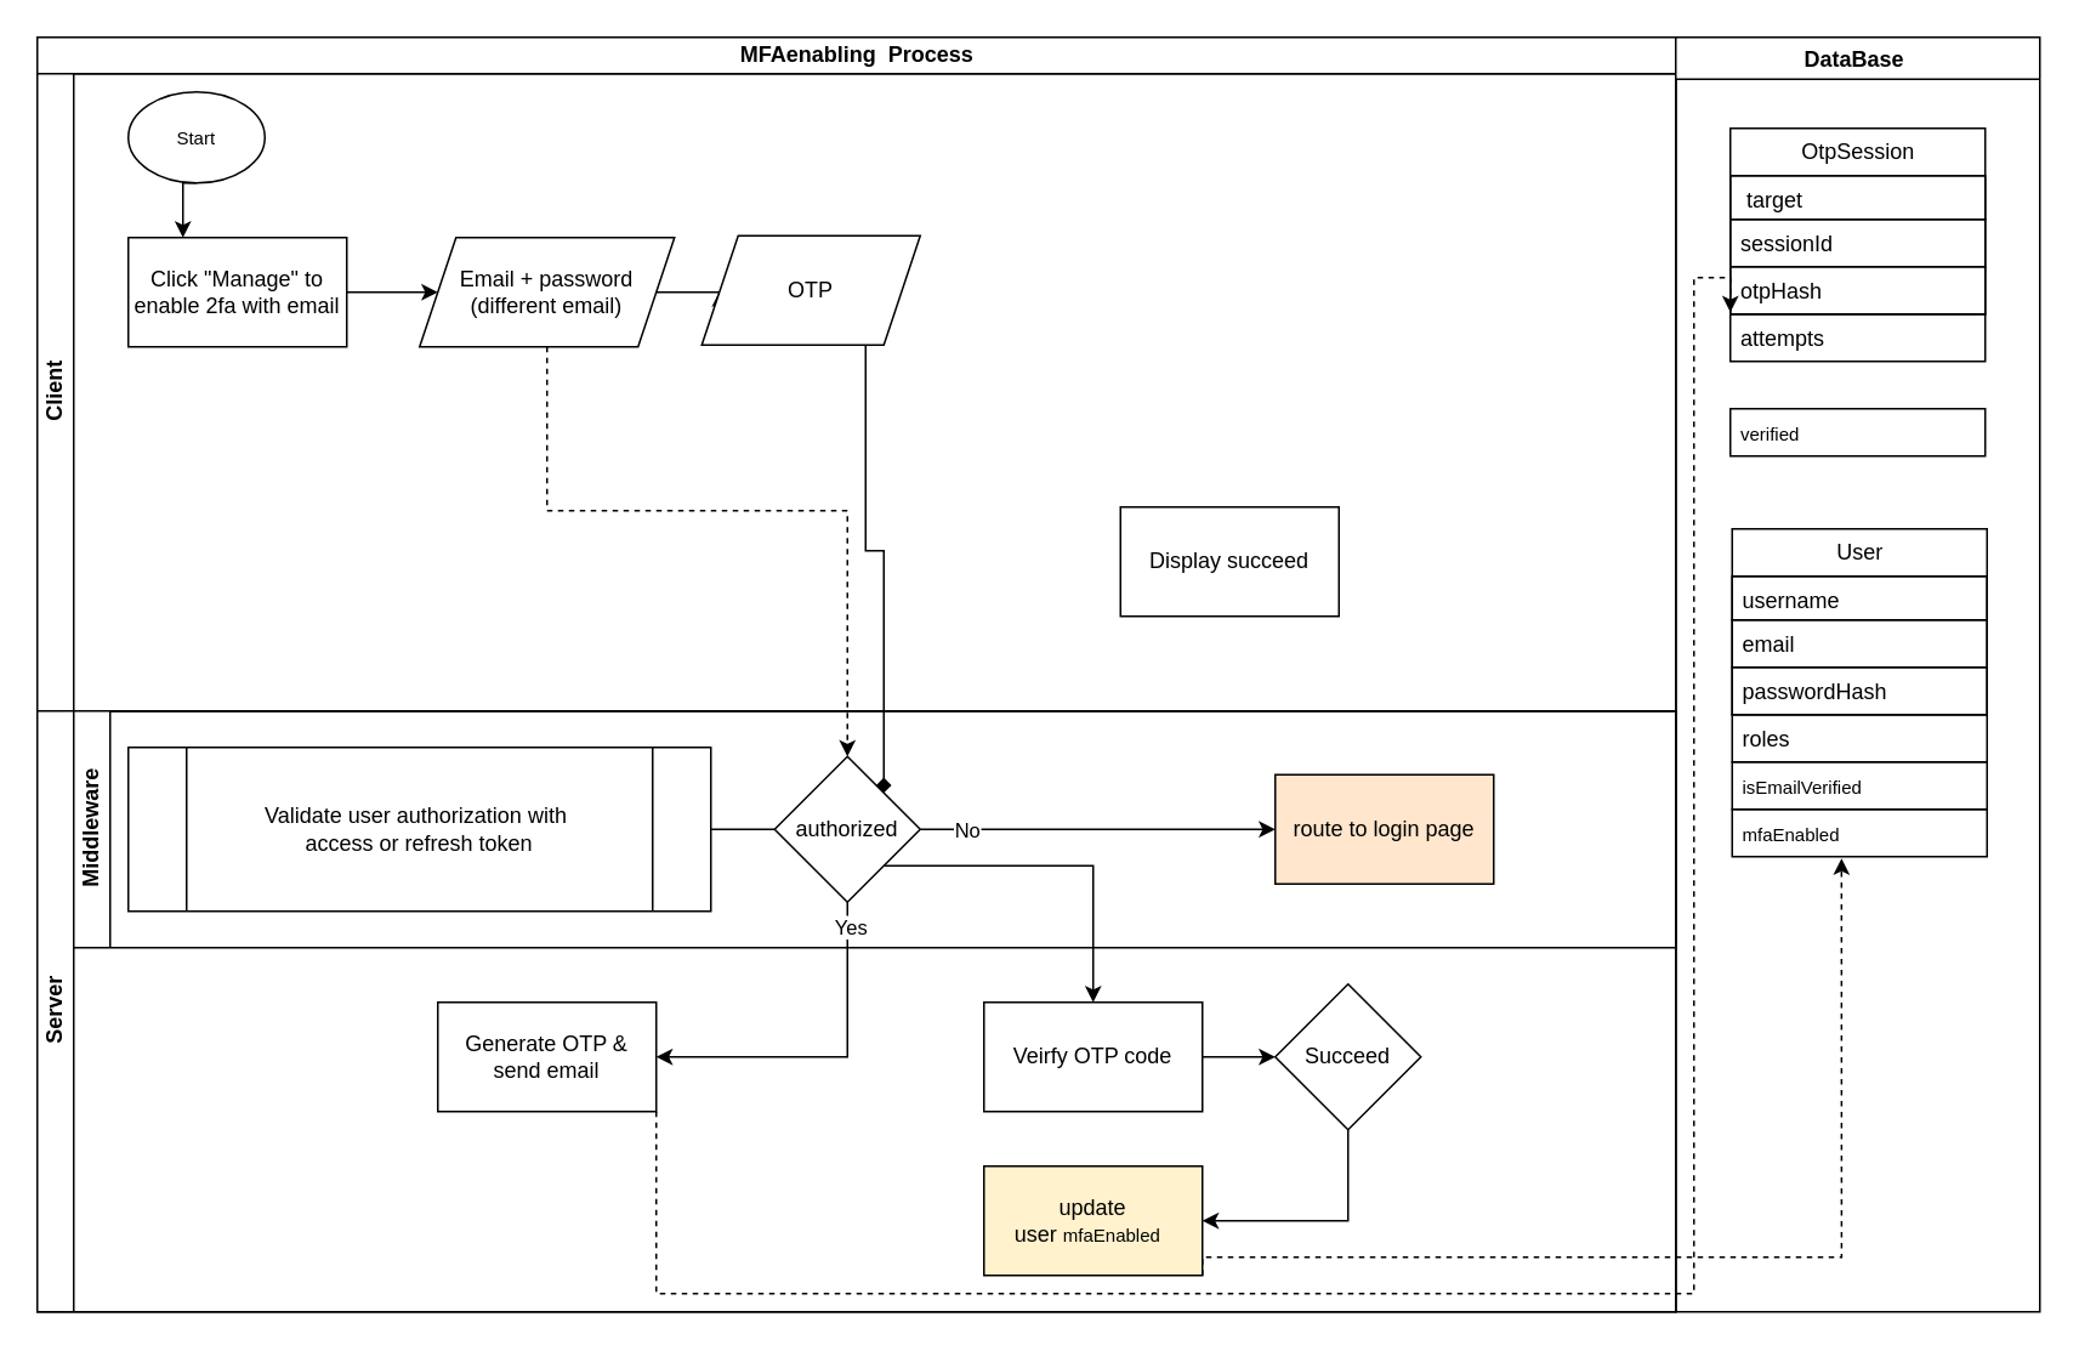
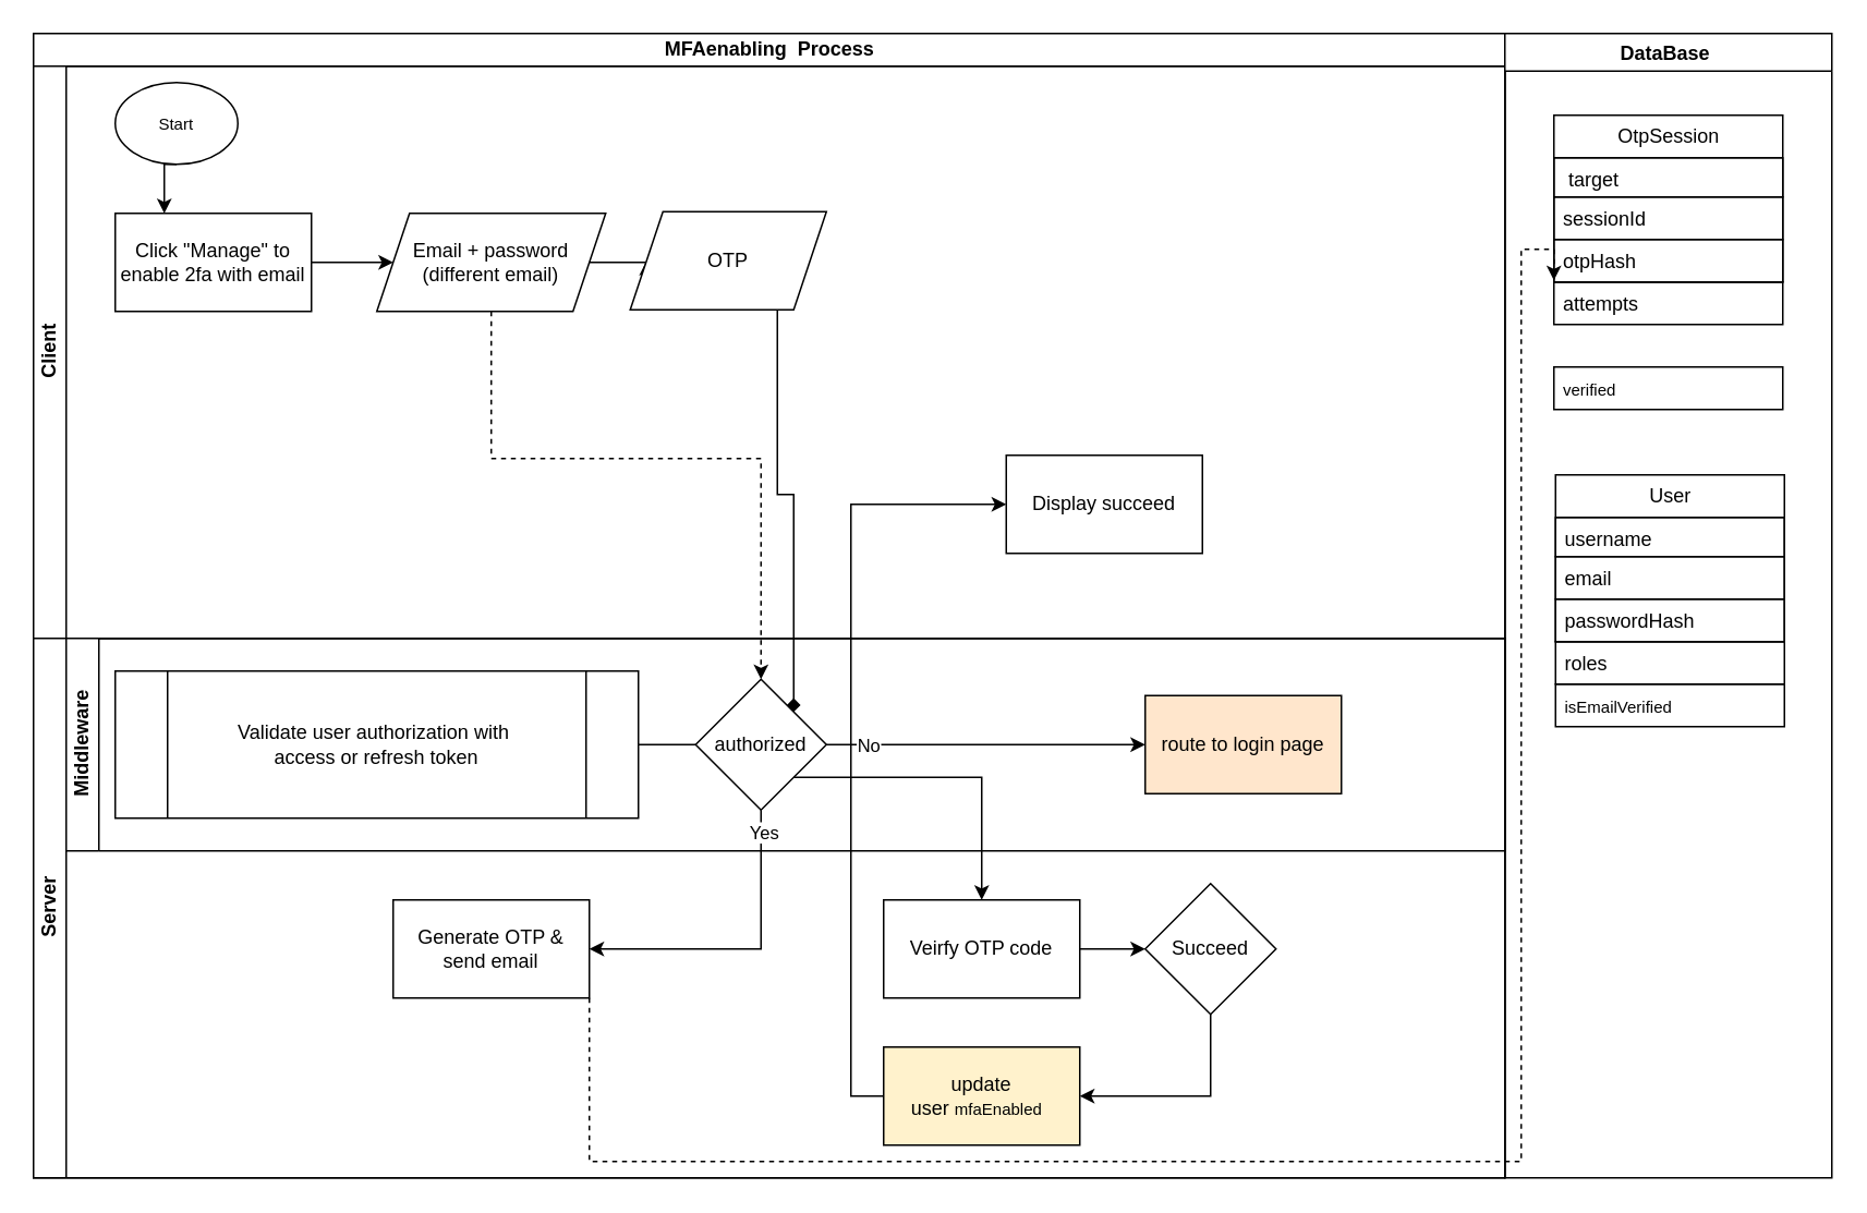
  <mxCell id="0" />
  <mxCell id="1" parent="0" />
  <mxCell id="2" value="MFAenabling&amp;nbsp; Process" style="swimlane;childLayout=stackLayout;resizeParent=1;resizeParentMax=0;horizontal=1;startSize=20;horizontalStack=0;html=1;" vertex="1" parent="1"><mxGeometry x="20" y="20" width="900" height="700" as="geometry" /></mxCell>
  <mxCell id="3" value="Client" style="swimlane;startSize=20;horizontal=0;html=1;" vertex="1" parent="2"><mxGeometry y="20" width="900" height="350" as="geometry" /></mxCell>
  <mxCell id="4" style="edgeStyle=orthogonalEdgeStyle;rounded=0;orthogonalLoop=1;jettySize=auto;html=1;exitX=0.5;exitY=1;exitDx=0;exitDy=0;entryX=0.25;entryY=0;entryDx=0;entryDy=0;" edge="1" parent="3" source="5" target="7"><mxGeometry relative="1" as="geometry" /></mxCell>
  <mxCell id="5" value="&lt;font style=&quot;font-size: 10px;&quot;&gt;Start&lt;/font&gt;" style="ellipse;whiteSpace=wrap;html=1;" vertex="1" parent="3"><mxGeometry x="50" y="10" width="75" height="50" as="geometry" /></mxCell>
  <mxCell id="6" style="edgeStyle=orthogonalEdgeStyle;rounded=0;orthogonalLoop=1;jettySize=auto;html=1;exitX=1;exitY=0.5;exitDx=0;exitDy=0;entryX=0;entryY=0.5;entryDx=0;entryDy=0;" edge="1" parent="3" source="7" target="9"><mxGeometry relative="1" as="geometry" /></mxCell>
  <mxCell id="7" value="Click &quot;Manage&quot; to enable 2fa with email" style="rounded=0;whiteSpace=wrap;html=1;" vertex="1" parent="3"><mxGeometry x="50" y="90" width="120" height="60" as="geometry" /></mxCell>
  <mxCell id="8" style="edgeStyle=orthogonalEdgeStyle;rounded=0;orthogonalLoop=1;jettySize=auto;html=1;exitX=1;exitY=0.5;exitDx=0;exitDy=0;entryX=0;entryY=0.5;entryDx=0;entryDy=0;" edge="1" parent="3" source="9" target="10"><mxGeometry relative="1" as="geometry" /></mxCell>
  <mxCell id="9" value="Email + password&lt;div&gt;(different email)&lt;/div&gt;" style="shape=parallelogram;perimeter=parallelogramPerimeter;whiteSpace=wrap;html=1;fixedSize=1;" vertex="1" parent="3"><mxGeometry x="210" y="90" width="140" height="60" as="geometry" /></mxCell>
  <mxCell id="10" value="OTP" style="shape=parallelogram;perimeter=parallelogramPerimeter;whiteSpace=wrap;html=1;fixedSize=1;" vertex="1" parent="3"><mxGeometry x="365" y="89" width="120" height="60" as="geometry" /></mxCell>
  <mxCell id="11" value="Display succeed" style="rounded=0;whiteSpace=wrap;html=1;" vertex="1" parent="3"><mxGeometry x="595" y="238" width="120" height="60" as="geometry" /></mxCell>
  <mxCell id="12" value="Server" style="swimlane;startSize=20;horizontal=0;html=1;" vertex="1" parent="2"><mxGeometry y="370" width="900" height="330" as="geometry" /></mxCell>
  <mxCell id="13" value="Middleware" style="swimlane;startSize=20;horizontal=0;html=1;" vertex="1" parent="12"><mxGeometry x="20" width="880" height="130" as="geometry" /></mxCell>
  <mxCell id="14" style="edgeStyle=orthogonalEdgeStyle;rounded=0;orthogonalLoop=1;jettySize=auto;html=1;exitX=1;exitY=0.5;exitDx=0;exitDy=0;entryX=0;entryY=0.5;entryDx=0;entryDy=0;endArrow=none;startFill=0;" edge="1" parent="13" source="15" target="18"><mxGeometry relative="1" as="geometry" /></mxCell>
  <mxCell id="15" value="Validate user authorization with&amp;nbsp;&lt;div&gt;access or refresh token&lt;/div&gt;" style="shape=process;whiteSpace=wrap;html=1;backgroundOutline=1;" vertex="1" parent="13"><mxGeometry x="30" y="20" width="320" height="90" as="geometry" /></mxCell>
  <mxCell id="16" style="edgeStyle=orthogonalEdgeStyle;rounded=0;orthogonalLoop=1;jettySize=auto;html=1;exitX=1;exitY=0.5;exitDx=0;exitDy=0;entryX=0;entryY=0.5;entryDx=0;entryDy=0;" edge="1" parent="13" source="18" target="19"><mxGeometry relative="1" as="geometry"><mxPoint x="660" y="65" as="targetPoint" /></mxGeometry></mxCell>
  <mxCell id="17" value="No" style="edgeLabel;html=1;align=center;verticalAlign=middle;resizable=0;points=[];" vertex="1" connectable="0" parent="16"><mxGeometry x="-0.744" relative="1" as="geometry"><mxPoint as="offset" /></mxGeometry></mxCell>
  <mxCell id="18" value="authorized" style="rhombus;whiteSpace=wrap;html=1;" vertex="1" parent="13"><mxGeometry x="385" y="25" width="80" height="80" as="geometry" /></mxCell>
  <mxCell id="19" value="route to login page" style="rounded=0;whiteSpace=wrap;html=1;fillColor=#ffe6cc;" vertex="1" parent="13"><mxGeometry x="660" y="35" width="120" height="60" as="geometry" /></mxCell>
  <mxCell id="20" value="Generate OTP &amp;amp; send email" style="rounded=0;whiteSpace=wrap;html=1;" vertex="1" parent="12"><mxGeometry x="220" y="160" width="120" height="60" as="geometry" /></mxCell>
  <mxCell id="21" style="edgeStyle=orthogonalEdgeStyle;rounded=0;orthogonalLoop=1;jettySize=auto;html=1;exitX=0.5;exitY=1;exitDx=0;exitDy=0;entryX=1;entryY=0.5;entryDx=0;entryDy=0;strokeColor=light-dark(#000000,#00E9FF);" edge="1" parent="12" source="18" target="20"><mxGeometry relative="1" as="geometry" /></mxCell>
  <mxCell id="22" value="Yes" style="edgeLabel;html=1;align=center;verticalAlign=middle;resizable=0;points=[];" vertex="1" connectable="0" parent="21"><mxGeometry x="-0.863" y="1" relative="1" as="geometry"><mxPoint as="offset" /></mxGeometry></mxCell>
  <mxCell id="23" style="edgeStyle=orthogonalEdgeStyle;rounded=0;orthogonalLoop=1;jettySize=auto;html=1;exitX=1;exitY=0.5;exitDx=0;exitDy=0;entryX=0;entryY=0.5;entryDx=0;entryDy=0;" edge="1" parent="12" source="24" target="27"><mxGeometry relative="1" as="geometry" /></mxCell>
  <mxCell id="24" value="Veirfy OTP code" style="rounded=0;whiteSpace=wrap;html=1;" vertex="1" parent="12"><mxGeometry x="520" y="160" width="120" height="60" as="geometry" /></mxCell>
  <mxCell id="25" style="edgeStyle=orthogonalEdgeStyle;rounded=0;orthogonalLoop=1;jettySize=auto;html=1;exitX=1;exitY=1;exitDx=0;exitDy=0;entryX=0.5;entryY=0;entryDx=0;entryDy=0;strokeColor=light-dark(#000000,#FF0000);" edge="1" parent="12" source="18" target="24"><mxGeometry relative="1" as="geometry" /></mxCell>
  <mxCell id="26" style="edgeStyle=orthogonalEdgeStyle;rounded=0;orthogonalLoop=1;jettySize=auto;html=1;exitX=0.5;exitY=1;exitDx=0;exitDy=0;entryX=1;entryY=0.5;entryDx=0;entryDy=0;" edge="1" parent="12" source="27" target="28"><mxGeometry relative="1" as="geometry" /></mxCell>
  <mxCell id="27" value="Succeed" style="rhombus;whiteSpace=wrap;html=1;" vertex="1" parent="12"><mxGeometry x="680" y="150" width="80" height="80" as="geometry" /></mxCell>
  <mxCell id="28" value="update user&amp;nbsp;&lt;span style=&quot;font-size: 10px; text-align: left;&quot;&gt;mfaEnabled&amp;nbsp;&amp;nbsp;&lt;/span&gt;" style="rounded=0;whiteSpace=wrap;html=1;fillColor=#fff2cc;" vertex="1" parent="12"><mxGeometry x="520" y="250" width="120" height="60" as="geometry" /></mxCell>
  <mxCell id="29" style="edgeStyle=orthogonalEdgeStyle;rounded=0;orthogonalLoop=1;jettySize=auto;html=1;exitX=0.5;exitY=1;exitDx=0;exitDy=0;entryX=0.5;entryY=0;entryDx=0;entryDy=0;strokeColor=light-dark(#000000,#00E9FF);dashed=1;" edge="1" parent="2" source="9" target="18"><mxGeometry relative="1" as="geometry"><Array as="points"><mxPoint x="280" y="260" /><mxPoint x="445" y="260" /></Array></mxGeometry></mxCell>
  <mxCell id="30" style="edgeStyle=orthogonalEdgeStyle;rounded=0;orthogonalLoop=1;jettySize=auto;html=1;exitX=0.75;exitY=1;exitDx=0;exitDy=0;entryX=1;entryY=0;entryDx=0;entryDy=0;strokeColor=light-dark(#000000,#FF0000);endArrow=diamond;" edge="1" parent="2" source="10" target="18"><mxGeometry relative="1" as="geometry" /></mxCell>
+ <mxCell id="31" style="edgeStyle=orthogonalEdgeStyle;rounded=0;orthogonalLoop=1;jettySize=auto;html=1;exitX=0;exitY=0.5;exitDx=0;exitDy=0;entryX=0;entryY=0.5;entryDx=0;entryDy=0;" edge="1" parent="2" source="28" target="11"><mxGeometry relative="1" as="geometry" /></mxCell>
  <mxCell id="32" value="DataBase " style="swimlane;" vertex="1" parent="1"><mxGeometry x="920" y="20" width="200" height="700" as="geometry" /></mxCell>
  <mxCell id="33" value="" style="group" vertex="1" connectable="0" parent="32"><mxGeometry x="30" y="50" width="140" height="180" as="geometry" /></mxCell>
  <mxCell id="34" value="OtpSession" style="swimlane;fontStyle=0;childLayout=stackLayout;horizontal=1;startSize=26;fillColor=none;horizontalStack=0;resizeParent=1;resizeParentMax=0;resizeLast=0;collapsible=1;marginBottom=0;html=1;strokeColor=default;" vertex="1" parent="33"><mxGeometry width="140" height="102" as="geometry" /></mxCell>
  <mxCell id="35" value="&amp;nbsp;target" style="text;strokeColor=default;fillColor=none;align=left;verticalAlign=top;spacingLeft=4;spacingRight=4;overflow=hidden;rotatable=0;points=[[0,0.5],[1,0.5]];portConstraint=eastwest;whiteSpace=wrap;html=1;" vertex="1" parent="34"><mxGeometry y="26" width="140" height="24" as="geometry" /></mxCell>
  <mxCell id="36" value="sessionId" style="text;strokeColor=default;fillColor=none;align=left;verticalAlign=top;spacingLeft=4;spacingRight=4;overflow=hidden;rotatable=0;points=[[0,0.5],[1,0.5]];portConstraint=eastwest;whiteSpace=wrap;html=1;" vertex="1" parent="34"><mxGeometry y="50" width="140" height="26" as="geometry" /></mxCell>
  <mxCell id="37" value="otpHash" style="text;strokeColor=default;fillColor=none;align=left;verticalAlign=top;spacingLeft=4;spacingRight=4;overflow=hidden;rotatable=0;points=[[0,0.5],[1,0.5]];portConstraint=eastwest;whiteSpace=wrap;html=1;" vertex="1" parent="34"><mxGeometry y="76" width="140" height="26" as="geometry" /></mxCell>
  <mxCell id="38" value="attempts" style="text;strokeColor=default;fillColor=none;align=left;verticalAlign=top;spacingLeft=4;spacingRight=4;overflow=hidden;rotatable=0;points=[[0,0.5],[1,0.5]];portConstraint=eastwest;whiteSpace=wrap;html=1;" vertex="1" parent="33"><mxGeometry y="102" width="140" height="26" as="geometry" /></mxCell>
  <mxCell id="39" value="&lt;font style=&quot;font-size: 10px;&quot;&gt;verified&lt;/font&gt;" style="text;strokeColor=default;fillColor=none;align=left;verticalAlign=top;spacingLeft=4;spacingRight=4;overflow=hidden;rotatable=0;points=[[0,0.5],[1,0.5]];portConstraint=eastwest;whiteSpace=wrap;html=1;" vertex="1" parent="33"><mxGeometry y="154" width="140" height="26" as="geometry" /></mxCell>
  <mxCell id="40" value="" style="group" vertex="1" connectable="0" parent="1"><mxGeometry x="951" y="290" width="140" height="180" as="geometry" /></mxCell>
  <mxCell id="41" value="User" style="swimlane;fontStyle=0;childLayout=stackLayout;horizontal=1;startSize=26;fillColor=none;horizontalStack=0;resizeParent=1;resizeParentMax=0;resizeLast=0;collapsible=1;marginBottom=0;html=1;strokeColor=default;" vertex="1" parent="40"><mxGeometry width="140" height="102" as="geometry" /></mxCell>
  <mxCell id="42" value="username" style="text;strokeColor=default;fillColor=none;align=left;verticalAlign=top;spacingLeft=4;spacingRight=4;overflow=hidden;rotatable=0;points=[[0,0.5],[1,0.5]];portConstraint=eastwest;whiteSpace=wrap;html=1;" vertex="1" parent="41"><mxGeometry y="26" width="140" height="24" as="geometry" /></mxCell>
  <mxCell id="43" value="email" style="text;strokeColor=default;fillColor=none;align=left;verticalAlign=top;spacingLeft=4;spacingRight=4;overflow=hidden;rotatable=0;points=[[0,0.5],[1,0.5]];portConstraint=eastwest;whiteSpace=wrap;html=1;" vertex="1" parent="41"><mxGeometry y="50" width="140" height="26" as="geometry" /></mxCell>
  <mxCell id="44" value="passwordHash" style="text;strokeColor=default;fillColor=none;align=left;verticalAlign=top;spacingLeft=4;spacingRight=4;overflow=hidden;rotatable=0;points=[[0,0.5],[1,0.5]];portConstraint=eastwest;whiteSpace=wrap;html=1;" vertex="1" parent="41"><mxGeometry y="76" width="140" height="26" as="geometry" /></mxCell>
  <mxCell id="45" value="roles" style="text;strokeColor=default;fillColor=none;align=left;verticalAlign=top;spacingLeft=4;spacingRight=4;overflow=hidden;rotatable=0;points=[[0,0.5],[1,0.5]];portConstraint=eastwest;whiteSpace=wrap;html=1;" vertex="1" parent="40"><mxGeometry y="102" width="140" height="26" as="geometry" /></mxCell>
  <mxCell id="46" value="&lt;font style=&quot;font-size: 10px;&quot;&gt;isEmailVerified&lt;/font&gt;" style="text;strokeColor=default;fillColor=none;align=left;verticalAlign=top;spacingLeft=4;spacingRight=4;overflow=hidden;rotatable=0;points=[[0,0.5],[1,0.5]];portConstraint=eastwest;whiteSpace=wrap;html=1;" vertex="1" parent="40"><mxGeometry y="128" width="140" height="26" as="geometry" /></mxCell>
- <mxCell id="47" value="&lt;font style=&quot;font-size: 10px;&quot;&gt;mfaEnabled&amp;nbsp;&amp;nbsp;&lt;/font&gt;" style="text;strokeColor=default;fillColor=none;align=left;verticalAlign=top;spacingLeft=4;spacingRight=4;overflow=hidden;rotatable=0;points=[[0,0.5],[1,0.5]];portConstraint=eastwest;whiteSpace=wrap;html=1;" vertex="1" parent="40"><mxGeometry y="154" width="140" height="26" as="geometry" /></mxCell>
- <mxCell id="48" style="edgeStyle=orthogonalEdgeStyle;rounded=0;orthogonalLoop=1;jettySize=auto;html=1;exitX=1;exitY=1;exitDx=0;exitDy=0;entryX=0.429;entryY=1.038;entryDx=0;entryDy=0;entryPerimeter=0;dashed=1;" edge="1" parent="1" source="28" target="47"><mxGeometry relative="1" as="geometry"><Array as="points"><mxPoint x="660" y="690" /><mxPoint x="1011" y="690" /></Array></mxGeometry></mxCell>
  <mxCell id="49" style="edgeStyle=orthogonalEdgeStyle;rounded=0;orthogonalLoop=1;jettySize=auto;html=1;exitX=1;exitY=1;exitDx=0;exitDy=0;entryX=0;entryY=-0.038;entryDx=0;entryDy=0;entryPerimeter=0;dashed=1;" edge="1" parent="1" source="20" target="38"><mxGeometry relative="1" as="geometry"><Array as="points"><mxPoint x="360" y="710" /><mxPoint x="930" y="710" /><mxPoint x="930" y="152" /><mxPoint x="950" y="152" /></Array></mxGeometry></mxCell>
